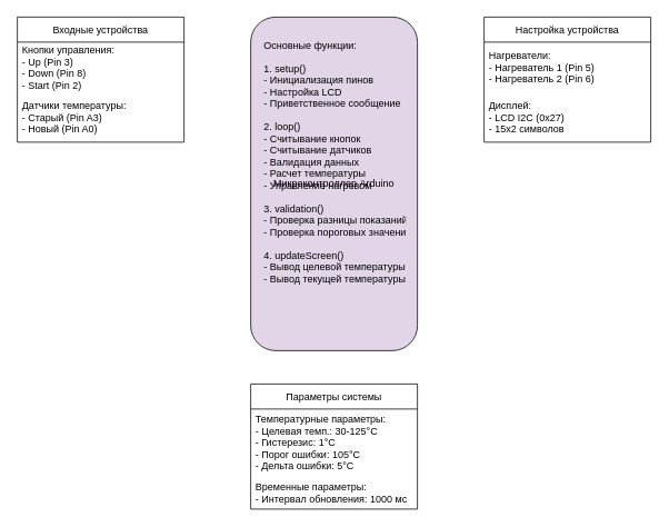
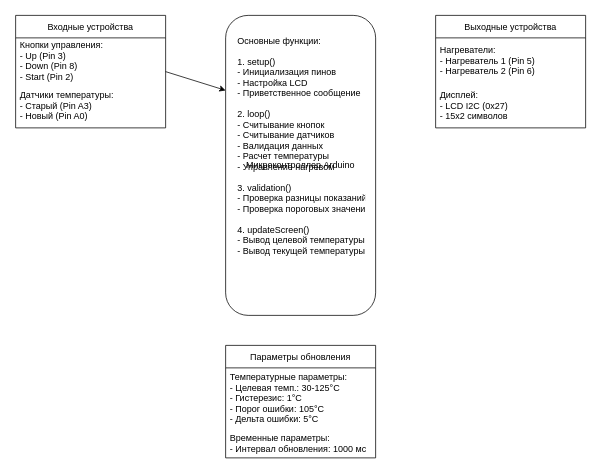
  <mxCell id="0" />
  <mxCell id="1" parent="0" />
  <mxCell id="2" value="Входные устройства" style="swimlane;fontStyle=0;childLayout=stackLayout;horizontal=1;startSize=30;horizontalStack=0;resizeParent=1;resizeParentMax=0;resizeLast=0;collapsible=1;marginBottom=0;" vertex="1" parent="1"><mxGeometry x="20" y="20" width="200" height="150" as="geometry" /></mxCell>
  <mxCell id="3" value="Кнопки управления:&#10;- Up (Pin 3)&#10;- Down (Pin 8)&#10;- Start (Pin 2)" style="text;strokeColor=none;fillColor=none;align=left;verticalAlign=middle;spacingLeft=4;spacingRight=4;overflow=hidden;points=[[0,0.5],[1,0.5]];portConstraint=eastwest;rotatable=0;" vertex="1" parent="2"><mxGeometry y="30" width="200" height="60" as="geometry" /></mxCell>
  <mxCell id="4" value="Датчики температуры:&#10;- Старый (Pin A3)&#10;- Новый (Pin A0)" style="text;strokeColor=none;fillColor=none;align=left;verticalAlign=middle;spacingLeft=4;spacingRight=4;overflow=hidden;points=[[0,0.5],[1,0.5]];portConstraint=eastwest;rotatable=0;" vertex="1" parent="2"><mxGeometry y="90" width="200" height="60" as="geometry" /></mxCell>
- <mxCell id="5" value="Микроконтроллер Arduino" style="rounded=1;whiteSpace=wrap;html=1;fillColor=#e1d5e7;" vertex="1" parent="1"><mxGeometry x="300" y="20" width="200" height="400" as="geometry" /></mxCell>
+ <mxCell id="5" value="Микроконтроллер Arduino" style="rounded=1;whiteSpace=wrap;html=1;" vertex="1" parent="1"><mxGeometry x="300" y="20" width="200" height="400" as="geometry" /></mxCell>
  <mxCell id="6" value="Основные функции:&#10;&#10;1. setup()&#10;- Инициализация пинов&#10;- Настройка LCD&#10;- Приветственное сообщение&#10;&#10;2. loop()&#10;- Считывание кнопок&#10;- Считывание датчиков&#10;- Валидация данных&#10;- Расчет температуры&#10;- Управление нагревом&#10;&#10;3. validation()&#10;- Проверка разницы показаний&#10;- Проверка пороговых значений&#10;&#10;4. updateScreen()&#10;- Вывод целевой температуры&#10;- Вывод текущей температуры" style="text;strokeColor=none;fillColor=none;align=left;verticalAlign=top;spacingLeft=4;spacingRight=4;overflow=hidden;points=[[0,0.5],[1,0.5]];portConstraint=eastwest;rotatable=0;" vertex="1" parent="1"><mxGeometry x="310" y="40" width="180" height="360" as="geometry" /></mxCell>
- <mxCell id="7" value="Настройка устройства" style="swimlane;fontStyle=0;childLayout=stackLayout;horizontal=1;startSize=30;horizontalStack=0;resizeParent=1;resizeParentMax=0;resizeLast=0;collapsible=1;marginBottom=0;" vertex="1" parent="1"><mxGeometry x="580" y="20" width="200" height="150" as="geometry" /></mxCell>
+ <mxCell id="7" value="Выходные устройства" style="swimlane;fontStyle=0;childLayout=stackLayout;horizontal=1;startSize=30;horizontalStack=0;resizeParent=1;resizeParentMax=0;resizeLast=0;collapsible=1;marginBottom=0;" vertex="1" parent="1"><mxGeometry x="580" y="20" width="200" height="150" as="geometry" /></mxCell>
  <mxCell id="8" value="Нагреватели:&#10;- Нагреватель 1 (Pin 5)&#10;- Нагреватель 2 (Pin 6)" style="text;strokeColor=none;fillColor=none;align=left;verticalAlign=middle;spacingLeft=4;spacingRight=4;overflow=hidden;points=[[0,0.5],[1,0.5]];portConstraint=eastwest;rotatable=0;" vertex="1" parent="7"><mxGeometry y="30" width="200" height="60" as="geometry" /></mxCell>
  <mxCell id="9" value="Дисплей:&#10;- LCD I2C (0x27)&#10;- 15x2 символов" style="text;strokeColor=none;fillColor=none;align=left;verticalAlign=middle;spacingLeft=4;spacingRight=4;overflow=hidden;points=[[0,0.5],[1,0.5]];portConstraint=eastwest;rotatable=0;" vertex="1" parent="7"><mxGeometry y="90" width="200" height="60" as="geometry" /></mxCell>
- <mxCell id="10" value="Параметры системы" style="swimlane;fontStyle=0;childLayout=stackLayout;horizontal=1;startSize=30;horizontalStack=0;resizeParent=1;resizeParentMax=0;resizeLast=0;collapsible=1;marginBottom=0;" vertex="1" parent="1"><mxGeometry x="300" y="460" width="200" height="150" as="geometry" /></mxCell>
+ <mxCell id="10" value="Параметры обновления" style="swimlane;fontStyle=0;childLayout=stackLayout;horizontal=1;startSize=30;horizontalStack=0;resizeParent=1;resizeParentMax=0;resizeLast=0;collapsible=1;marginBottom=0;" vertex="1" parent="1"><mxGeometry x="300" y="460" width="200" height="150" as="geometry" /></mxCell>
  <mxCell id="11" value="Температурные параметры:&#10;- Целевая темп.: 30-125°C&#10;- Гистерезис: 1°C&#10;- Порог ошибки: 105°C&#10;- Дельта ошибки: 5°C" style="text;strokeColor=none;fillColor=none;align=left;verticalAlign=middle;spacingLeft=4;spacingRight=4;overflow=hidden;points=[[0,0.5],[1,0.5]];portConstraint=eastwest;rotatable=0;" vertex="1" parent="10"><mxGeometry y="30" width="200" height="80" as="geometry" /></mxCell>
  <mxCell id="12" value="Временные параметры:&#10;- Интервал обновления: 1000 мс" style="text;strokeColor=none;fillColor=none;align=left;verticalAlign=middle;spacingLeft=4;spacingRight=4;overflow=hidden;points=[[0,0.5],[1,0.5]];portConstraint=eastwest;rotatable=0;" vertex="1" parent="10"><mxGeometry y="110" width="200" height="40" as="geometry" /></mxCell>
+ <mxCell id="13" value="" style="endArrow=classic;html=1;exitX=1;exitY=0.5;exitDx=0;exitDy=0;entryX=0;entryY=0.25;entryDx=0;entryDy=0;" edge="1" parent="1" source="2" target="5"><mxGeometry width="50" height="50" relative="1" as="geometry"><mxPoint x="370" y="410" as="sourcePoint" /><mxPoint x="420" y="360" as="targetPoint" /></mxGeometry></mxCell>
